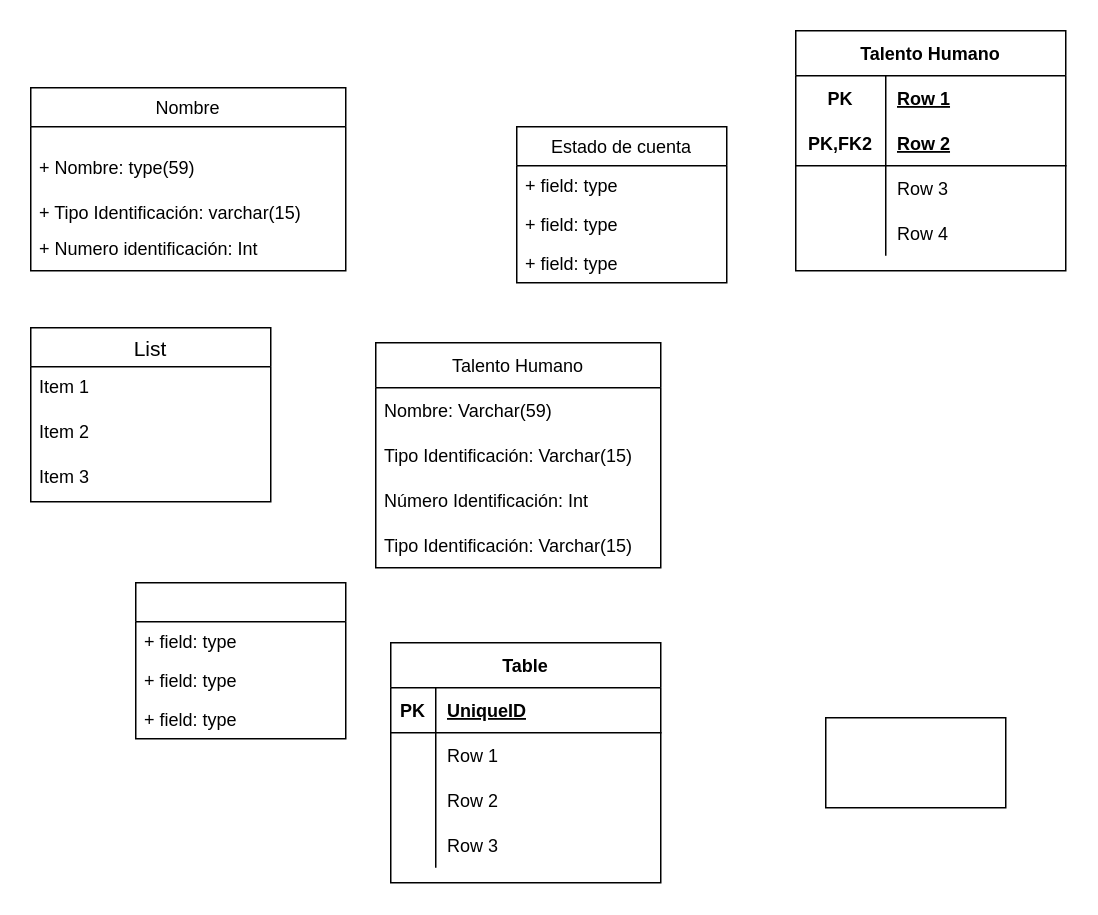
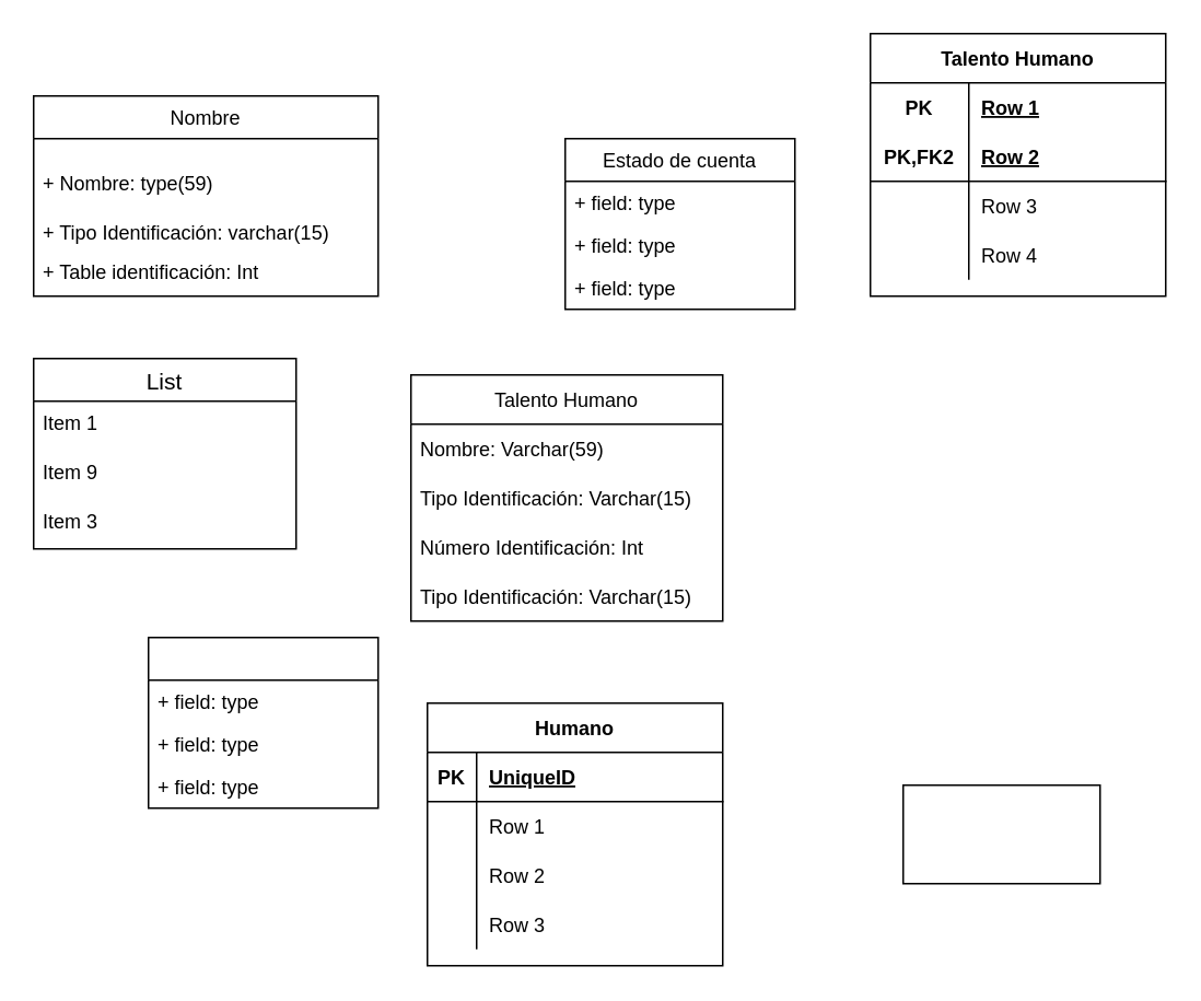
  <mxCell id="0" />
  <mxCell id="1" parent="0" />
  <mxCell id="2" value="Nombre" style="swimlane;fontStyle=0;childLayout=stackLayout;horizontal=1;startSize=26;fillColor=none;horizontalStack=0;resizeParent=1;resizeParentMax=0;resizeLast=0;collapsible=1;marginBottom=0;" parent="1" vertex="1"><mxGeometry x="20" y="58" width="210" height="122" as="geometry" /></mxCell>
  <mxCell id="3" value="&#10;+ Nombre: type(59)" style="text;strokeColor=none;fillColor=none;align=left;verticalAlign=top;spacingLeft=4;spacingRight=4;overflow=hidden;rotatable=0;points=[[0,0.5],[1,0.5]];portConstraint=eastwest;" parent="2" vertex="1"><mxGeometry y="26" width="210" height="44" as="geometry" /></mxCell>
  <mxCell id="4" value="+ Tipo Identificación: varchar(15)" style="text;strokeColor=none;fillColor=none;align=left;verticalAlign=top;spacingLeft=4;spacingRight=4;overflow=hidden;rotatable=0;points=[[0,0.5],[1,0.5]];portConstraint=eastwest;" parent="2" vertex="1"><mxGeometry y="70" width="210" height="24" as="geometry" /></mxCell>
- <mxCell id="5" value="+ Numero identificación: Int&#10;" style="text;strokeColor=none;fillColor=none;align=left;verticalAlign=top;spacingLeft=4;spacingRight=4;overflow=hidden;rotatable=0;points=[[0,0.5],[1,0.5]];portConstraint=eastwest;" parent="2" vertex="1"><mxGeometry y="94" width="210" height="28" as="geometry" /></mxCell>
+ <mxCell id="5" value="+ Table identificación: Int&#10;" style="text;strokeColor=none;fillColor=none;align=left;verticalAlign=top;spacingLeft=4;spacingRight=4;overflow=hidden;rotatable=0;points=[[0,0.5],[1,0.5]];portConstraint=eastwest;" parent="2" vertex="1"><mxGeometry y="94" width="210" height="28" as="geometry" /></mxCell>
  <mxCell id="6" value="Estado de cuenta" style="swimlane;fontStyle=0;childLayout=stackLayout;horizontal=1;startSize=26;fillColor=none;horizontalStack=0;resizeParent=1;resizeParentMax=0;resizeLast=0;collapsible=1;marginBottom=0;" parent="1" vertex="1"><mxGeometry x="344" y="84" width="140" height="104" as="geometry" /></mxCell>
  <mxCell id="7" value="+ field: type" style="text;strokeColor=none;fillColor=none;align=left;verticalAlign=top;spacingLeft=4;spacingRight=4;overflow=hidden;rotatable=0;points=[[0,0.5],[1,0.5]];portConstraint=eastwest;" parent="6" vertex="1"><mxGeometry y="26" width="140" height="26" as="geometry" /></mxCell>
  <mxCell id="8" value="+ field: type" style="text;strokeColor=none;fillColor=none;align=left;verticalAlign=top;spacingLeft=4;spacingRight=4;overflow=hidden;rotatable=0;points=[[0,0.5],[1,0.5]];portConstraint=eastwest;" parent="6" vertex="1"><mxGeometry y="52" width="140" height="26" as="geometry" /></mxCell>
  <mxCell id="9" value="+ field: type" style="text;strokeColor=none;fillColor=none;align=left;verticalAlign=top;spacingLeft=4;spacingRight=4;overflow=hidden;rotatable=0;points=[[0,0.5],[1,0.5]];portConstraint=eastwest;" parent="6" vertex="1"><mxGeometry y="78" width="140" height="26" as="geometry" /></mxCell>
  <mxCell id="10" value="Talento Humano" style="swimlane;fontStyle=0;childLayout=stackLayout;horizontal=1;startSize=30;horizontalStack=0;resizeParent=1;resizeParentMax=0;resizeLast=0;collapsible=1;marginBottom=0;" parent="1" vertex="1"><mxGeometry x="250" y="228" width="190" height="150" as="geometry" /></mxCell>
  <mxCell id="11" value="Nombre: Varchar(59)" style="text;strokeColor=none;fillColor=none;align=left;verticalAlign=middle;spacingLeft=4;spacingRight=4;overflow=hidden;points=[[0,0.5],[1,0.5]];portConstraint=eastwest;rotatable=0;" parent="10" vertex="1"><mxGeometry y="30" width="190" height="30" as="geometry" /></mxCell>
  <mxCell id="12" value="Tipo Identificación: Varchar(15)" style="text;strokeColor=none;fillColor=none;align=left;verticalAlign=middle;spacingLeft=4;spacingRight=4;overflow=hidden;points=[[0,0.5],[1,0.5]];portConstraint=eastwest;rotatable=0;" parent="10" vertex="1"><mxGeometry y="60" width="190" height="30" as="geometry" /></mxCell>
  <mxCell id="13" value="Número Identificación: Int" style="text;strokeColor=none;fillColor=none;align=left;verticalAlign=middle;spacingLeft=4;spacingRight=4;overflow=hidden;points=[[0,0.5],[1,0.5]];portConstraint=eastwest;rotatable=0;" parent="10" vertex="1"><mxGeometry y="90" width="190" height="30" as="geometry" /></mxCell>
  <mxCell id="14" value="Tipo Identificación: Varchar(15)" style="text;strokeColor=none;fillColor=none;align=left;verticalAlign=middle;spacingLeft=4;spacingRight=4;overflow=hidden;points=[[0,0.5],[1,0.5]];portConstraint=eastwest;rotatable=0;" parent="10" vertex="1"><mxGeometry y="120" width="190" height="30" as="geometry" /></mxCell>
  <mxCell id="15" value="" style="swimlane;fontStyle=0;childLayout=stackLayout;horizontal=1;startSize=26;fillColor=none;horizontalStack=0;resizeParent=1;resizeParentMax=0;resizeLast=0;collapsible=1;marginBottom=0;" parent="1" vertex="1"><mxGeometry x="90" y="388" width="140" height="104" as="geometry" /></mxCell>
  <mxCell id="16" value="+ field: type" style="text;strokeColor=none;fillColor=none;align=left;verticalAlign=top;spacingLeft=4;spacingRight=4;overflow=hidden;rotatable=0;points=[[0,0.5],[1,0.5]];portConstraint=eastwest;" parent="15" vertex="1"><mxGeometry y="26" width="140" height="26" as="geometry" /></mxCell>
  <mxCell id="17" value="+ field: type" style="text;strokeColor=none;fillColor=none;align=left;verticalAlign=top;spacingLeft=4;spacingRight=4;overflow=hidden;rotatable=0;points=[[0,0.5],[1,0.5]];portConstraint=eastwest;" parent="15" vertex="1"><mxGeometry y="52" width="140" height="26" as="geometry" /></mxCell>
  <mxCell id="18" value="+ field: type" style="text;strokeColor=none;fillColor=none;align=left;verticalAlign=top;spacingLeft=4;spacingRight=4;overflow=hidden;rotatable=0;points=[[0,0.5],[1,0.5]];portConstraint=eastwest;" parent="15" vertex="1"><mxGeometry y="78" width="140" height="26" as="geometry" /></mxCell>
  <mxCell id="19" value="" style="rounded=0;whiteSpace=wrap;html=1;" parent="1" vertex="1"><mxGeometry x="550" y="478" width="120" height="60" as="geometry" /></mxCell>
- <mxCell id="20" value="Table" style="shape=table;startSize=30;container=1;collapsible=1;childLayout=tableLayout;fixedRows=1;rowLines=0;fontStyle=1;align=center;resizeLast=1;" vertex="1" parent="1"><mxGeometry x="260" y="428" width="180" height="160" as="geometry" /></mxCell>
+ <mxCell id="20" value="Humano" style="shape=table;startSize=30;container=1;collapsible=1;childLayout=tableLayout;fixedRows=1;rowLines=0;fontStyle=1;align=center;resizeLast=1;" vertex="1" parent="1"><mxGeometry x="260" y="428" width="180" height="160" as="geometry" /></mxCell>
  <mxCell id="21" value="" style="shape=tableRow;horizontal=0;startSize=0;swimlaneHead=0;swimlaneBody=0;fillColor=none;collapsible=0;dropTarget=0;points=[[0,0.5],[1,0.5]];portConstraint=eastwest;top=0;left=0;right=0;bottom=1;" vertex="1" parent="20"><mxGeometry y="30" width="180" height="30" as="geometry" /></mxCell>
  <mxCell id="22" value="PK" style="shape=partialRectangle;connectable=0;fillColor=none;top=0;left=0;bottom=0;right=0;fontStyle=1;overflow=hidden;" vertex="1" parent="21"><mxGeometry width="30" height="30" as="geometry"><mxRectangle width="30" height="30" as="alternateBounds" /></mxGeometry></mxCell>
  <mxCell id="23" value="UniqueID" style="shape=partialRectangle;connectable=0;fillColor=none;top=0;left=0;bottom=0;right=0;align=left;spacingLeft=6;fontStyle=5;overflow=hidden;" vertex="1" parent="21"><mxGeometry x="30" width="150" height="30" as="geometry"><mxRectangle width="150" height="30" as="alternateBounds" /></mxGeometry></mxCell>
  <mxCell id="24" value="" style="shape=tableRow;horizontal=0;startSize=0;swimlaneHead=0;swimlaneBody=0;fillColor=none;collapsible=0;dropTarget=0;points=[[0,0.5],[1,0.5]];portConstraint=eastwest;top=0;left=0;right=0;bottom=0;" vertex="1" parent="20"><mxGeometry y="60" width="180" height="30" as="geometry" /></mxCell>
  <mxCell id="25" value="" style="shape=partialRectangle;connectable=0;fillColor=none;top=0;left=0;bottom=0;right=0;editable=1;overflow=hidden;" vertex="1" parent="24"><mxGeometry width="30" height="30" as="geometry"><mxRectangle width="30" height="30" as="alternateBounds" /></mxGeometry></mxCell>
  <mxCell id="26" value="Row 1" style="shape=partialRectangle;connectable=0;fillColor=none;top=0;left=0;bottom=0;right=0;align=left;spacingLeft=6;overflow=hidden;" vertex="1" parent="24"><mxGeometry x="30" width="150" height="30" as="geometry"><mxRectangle width="150" height="30" as="alternateBounds" /></mxGeometry></mxCell>
  <mxCell id="27" value="" style="shape=tableRow;horizontal=0;startSize=0;swimlaneHead=0;swimlaneBody=0;fillColor=none;collapsible=0;dropTarget=0;points=[[0,0.5],[1,0.5]];portConstraint=eastwest;top=0;left=0;right=0;bottom=0;" vertex="1" parent="20"><mxGeometry y="90" width="180" height="30" as="geometry" /></mxCell>
  <mxCell id="28" value="" style="shape=partialRectangle;connectable=0;fillColor=none;top=0;left=0;bottom=0;right=0;editable=1;overflow=hidden;" vertex="1" parent="27"><mxGeometry width="30" height="30" as="geometry"><mxRectangle width="30" height="30" as="alternateBounds" /></mxGeometry></mxCell>
  <mxCell id="29" value="Row 2" style="shape=partialRectangle;connectable=0;fillColor=none;top=0;left=0;bottom=0;right=0;align=left;spacingLeft=6;overflow=hidden;" vertex="1" parent="27"><mxGeometry x="30" width="150" height="30" as="geometry"><mxRectangle width="150" height="30" as="alternateBounds" /></mxGeometry></mxCell>
  <mxCell id="30" value="" style="shape=tableRow;horizontal=0;startSize=0;swimlaneHead=0;swimlaneBody=0;fillColor=none;collapsible=0;dropTarget=0;points=[[0,0.5],[1,0.5]];portConstraint=eastwest;top=0;left=0;right=0;bottom=0;" vertex="1" parent="20"><mxGeometry y="120" width="180" height="30" as="geometry" /></mxCell>
  <mxCell id="31" value="" style="shape=partialRectangle;connectable=0;fillColor=none;top=0;left=0;bottom=0;right=0;editable=1;overflow=hidden;" vertex="1" parent="30"><mxGeometry width="30" height="30" as="geometry"><mxRectangle width="30" height="30" as="alternateBounds" /></mxGeometry></mxCell>
  <mxCell id="32" value="Row 3" style="shape=partialRectangle;connectable=0;fillColor=none;top=0;left=0;bottom=0;right=0;align=left;spacingLeft=6;overflow=hidden;" vertex="1" parent="30"><mxGeometry x="30" width="150" height="30" as="geometry"><mxRectangle width="150" height="30" as="alternateBounds" /></mxGeometry></mxCell>
  <mxCell id="33" value="List" style="swimlane;fontStyle=0;childLayout=stackLayout;horizontal=1;startSize=26;horizontalStack=0;resizeParent=1;resizeParentMax=0;resizeLast=0;collapsible=1;marginBottom=0;align=center;fontSize=14;" vertex="1" parent="1"><mxGeometry x="20" y="218" width="160" height="116" as="geometry" /></mxCell>
  <mxCell id="34" value="Item 1" style="text;strokeColor=none;fillColor=none;spacingLeft=4;spacingRight=4;overflow=hidden;rotatable=0;points=[[0,0.5],[1,0.5]];portConstraint=eastwest;fontSize=12;" vertex="1" parent="33"><mxGeometry y="26" width="160" height="30" as="geometry" /></mxCell>
- <mxCell id="35" value="Item 2" style="text;strokeColor=none;fillColor=none;spacingLeft=4;spacingRight=4;overflow=hidden;rotatable=0;points=[[0,0.5],[1,0.5]];portConstraint=eastwest;fontSize=12;" vertex="1" parent="33"><mxGeometry y="56" width="160" height="30" as="geometry" /></mxCell>
+ <mxCell id="35" value="Item 9" style="text;strokeColor=none;fillColor=none;spacingLeft=4;spacingRight=4;overflow=hidden;rotatable=0;points=[[0,0.5],[1,0.5]];portConstraint=eastwest;fontSize=12;" vertex="1" parent="33"><mxGeometry y="56" width="160" height="30" as="geometry" /></mxCell>
  <mxCell id="36" value="Item 3" style="text;strokeColor=none;fillColor=none;spacingLeft=4;spacingRight=4;overflow=hidden;rotatable=0;points=[[0,0.5],[1,0.5]];portConstraint=eastwest;fontSize=12;" vertex="1" parent="33"><mxGeometry y="86" width="160" height="30" as="geometry" /></mxCell>
  <mxCell id="37" value="Talento Humano" style="shape=table;startSize=30;container=1;collapsible=1;childLayout=tableLayout;fixedRows=1;rowLines=0;fontStyle=1;align=center;resizeLast=1;" vertex="1" parent="1"><mxGeometry x="530" y="20" width="180" height="160" as="geometry" /></mxCell>
  <mxCell id="38" value="" style="shape=tableRow;horizontal=0;startSize=0;swimlaneHead=0;swimlaneBody=0;fillColor=none;collapsible=0;dropTarget=0;points=[[0,0.5],[1,0.5]];portConstraint=eastwest;top=0;left=0;right=0;bottom=0;" vertex="1" parent="37"><mxGeometry y="30" width="180" height="30" as="geometry" /></mxCell>
  <mxCell id="39" value="PK" style="shape=partialRectangle;connectable=0;fillColor=none;top=0;left=0;bottom=0;right=0;fontStyle=1;overflow=hidden;" vertex="1" parent="38"><mxGeometry width="60" height="30" as="geometry"><mxRectangle width="60" height="30" as="alternateBounds" /></mxGeometry></mxCell>
  <mxCell id="40" value="Row 1" style="shape=partialRectangle;connectable=0;fillColor=none;top=0;left=0;bottom=0;right=0;align=left;spacingLeft=6;fontStyle=5;overflow=hidden;" vertex="1" parent="38"><mxGeometry x="60" width="120" height="30" as="geometry"><mxRectangle width="120" height="30" as="alternateBounds" /></mxGeometry></mxCell>
  <mxCell id="41" value="" style="shape=tableRow;horizontal=0;startSize=0;swimlaneHead=0;swimlaneBody=0;fillColor=none;collapsible=0;dropTarget=0;points=[[0,0.5],[1,0.5]];portConstraint=eastwest;top=0;left=0;right=0;bottom=1;" vertex="1" parent="37"><mxGeometry y="60" width="180" height="30" as="geometry" /></mxCell>
  <mxCell id="42" value="PK,FK2" style="shape=partialRectangle;connectable=0;fillColor=none;top=0;left=0;bottom=0;right=0;fontStyle=1;overflow=hidden;" vertex="1" parent="41"><mxGeometry width="60" height="30" as="geometry"><mxRectangle width="60" height="30" as="alternateBounds" /></mxGeometry></mxCell>
  <mxCell id="43" value="Row 2" style="shape=partialRectangle;connectable=0;fillColor=none;top=0;left=0;bottom=0;right=0;align=left;spacingLeft=6;fontStyle=5;overflow=hidden;" vertex="1" parent="41"><mxGeometry x="60" width="120" height="30" as="geometry"><mxRectangle width="120" height="30" as="alternateBounds" /></mxGeometry></mxCell>
  <mxCell id="44" value="" style="shape=tableRow;horizontal=0;startSize=0;swimlaneHead=0;swimlaneBody=0;fillColor=none;collapsible=0;dropTarget=0;points=[[0,0.5],[1,0.5]];portConstraint=eastwest;top=0;left=0;right=0;bottom=0;" vertex="1" parent="37"><mxGeometry y="90" width="180" height="30" as="geometry" /></mxCell>
  <mxCell id="45" value="" style="shape=partialRectangle;connectable=0;fillColor=none;top=0;left=0;bottom=0;right=0;editable=1;overflow=hidden;" vertex="1" parent="44"><mxGeometry width="60" height="30" as="geometry"><mxRectangle width="60" height="30" as="alternateBounds" /></mxGeometry></mxCell>
  <mxCell id="46" value="Row 3" style="shape=partialRectangle;connectable=0;fillColor=none;top=0;left=0;bottom=0;right=0;align=left;spacingLeft=6;overflow=hidden;" vertex="1" parent="44"><mxGeometry x="60" width="120" height="30" as="geometry"><mxRectangle width="120" height="30" as="alternateBounds" /></mxGeometry></mxCell>
  <mxCell id="47" value="" style="shape=tableRow;horizontal=0;startSize=0;swimlaneHead=0;swimlaneBody=0;fillColor=none;collapsible=0;dropTarget=0;points=[[0,0.5],[1,0.5]];portConstraint=eastwest;top=0;left=0;right=0;bottom=0;" vertex="1" parent="37"><mxGeometry y="120" width="180" height="30" as="geometry" /></mxCell>
  <mxCell id="48" value="" style="shape=partialRectangle;connectable=0;fillColor=none;top=0;left=0;bottom=0;right=0;editable=1;overflow=hidden;" vertex="1" parent="47"><mxGeometry width="60" height="30" as="geometry"><mxRectangle width="60" height="30" as="alternateBounds" /></mxGeometry></mxCell>
  <mxCell id="49" value="Row 4" style="shape=partialRectangle;connectable=0;fillColor=none;top=0;left=0;bottom=0;right=0;align=left;spacingLeft=6;overflow=hidden;" vertex="1" parent="47"><mxGeometry x="60" width="120" height="30" as="geometry"><mxRectangle width="120" height="30" as="alternateBounds" /></mxGeometry></mxCell>
